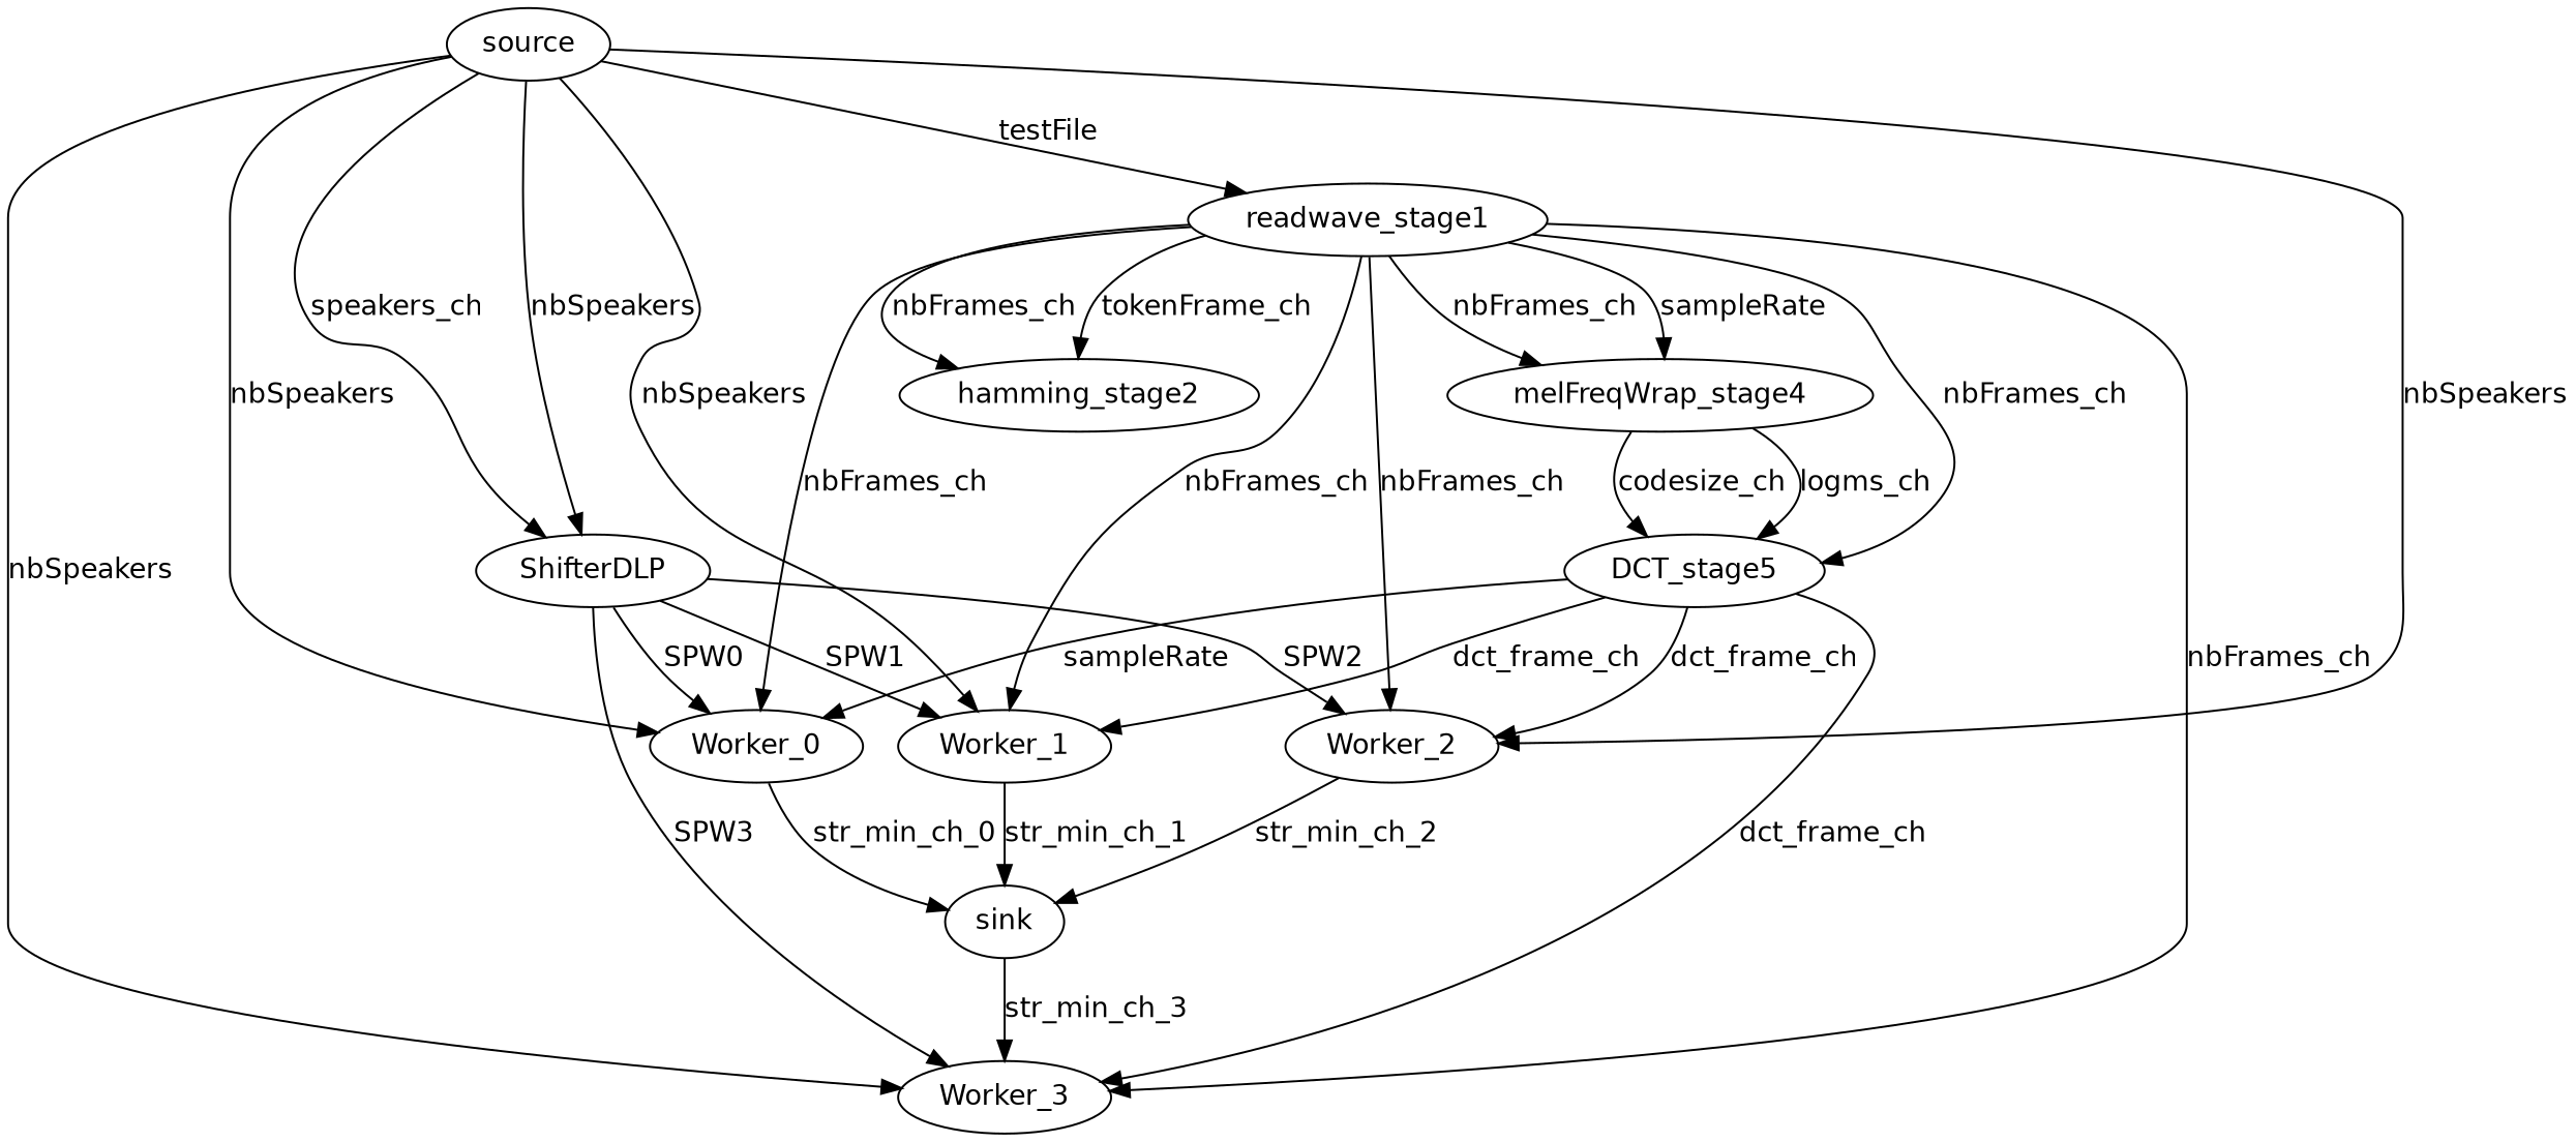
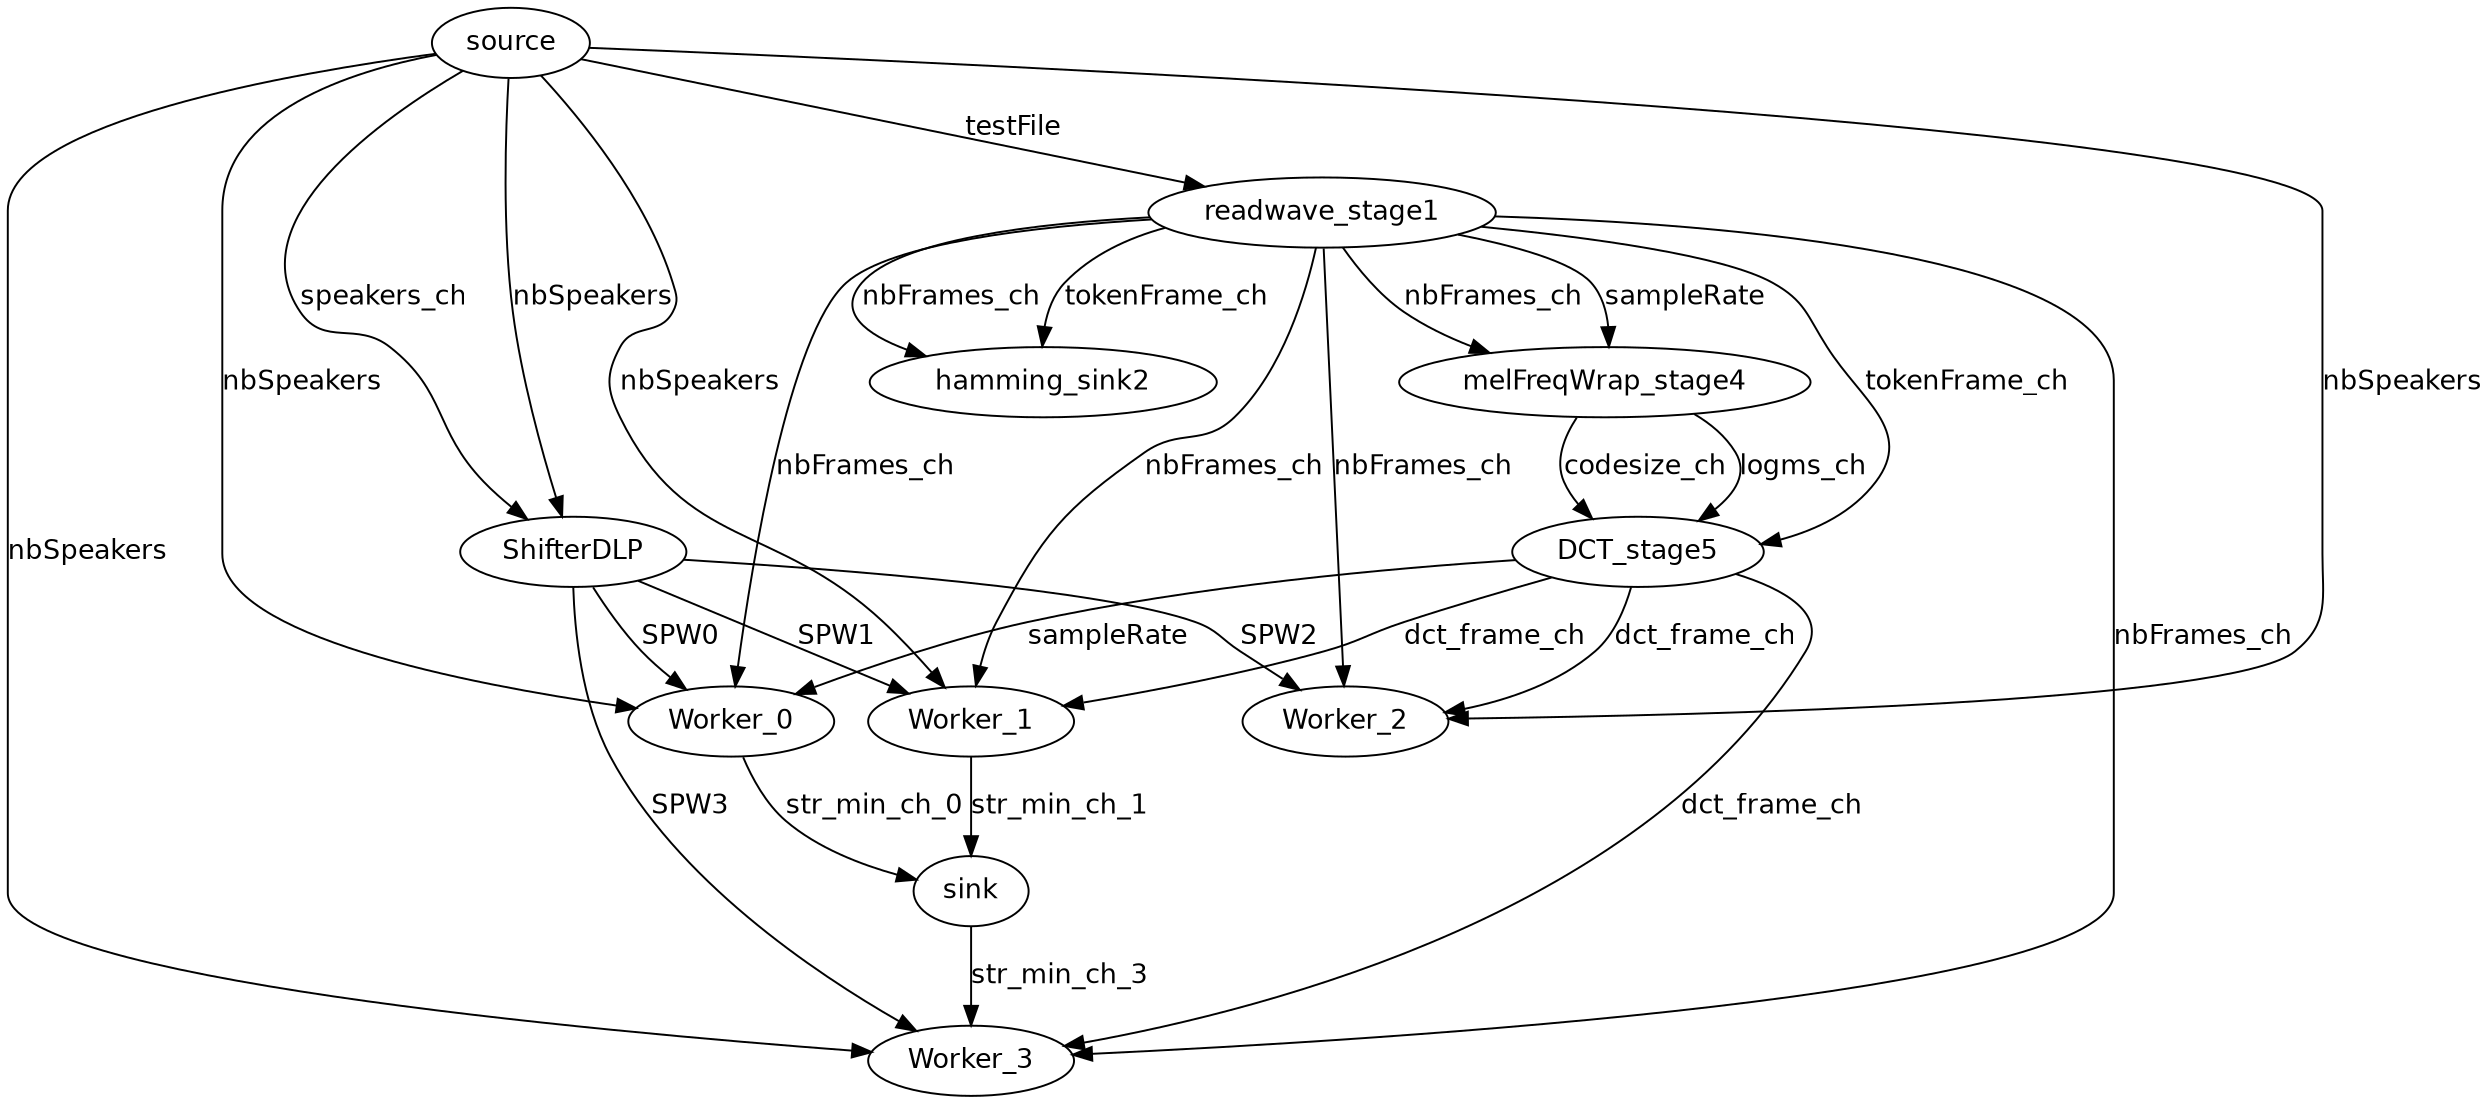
  digraph {
    fontname="DejaVu Sans"
    node [fontname="DejaVu Sans"]
    edge [fontname="DejaVu Sans"]
    n1 [label=source]
    n2 [label=readwave_stage1]
    n3 [label=ShifterDLP]
    n4 [label=Worker_0]
    n5 [label=Worker_1]
    n6 [label=Worker_2]
    n7 [label=Worker_3]
-   n8 [label=hamming_stage2]
+   n8 [label=hamming_sink2]
    n9 [label=melFreqWrap_stage4]
    n10 [label=DCT_stage5]
    n11 [label=sink]
    n1 -> n2 [label=testFile]
    n1 -> n3 [label=speakers_ch]
    n1 -> n3 [label=nbSpeakers]
    n1 -> n4 [label=nbSpeakers]
    n1 -> n5 [label=nbSpeakers]
    n1 -> n6 [label=nbSpeakers]
    n1 -> n7 [label=nbSpeakers]
    n2 -> n4 [label=nbFrames_ch]
    n2 -> n5 [label=nbFrames_ch]
    n2 -> n6 [label=nbFrames_ch]
    n2 -> n7 [label=nbFrames_ch]
    n2 -> n8 [label=tokenFrame_ch]
    n2 -> n8 [label=nbFrames_ch]
    n2 -> n9 [label=sampleRate]
    n2 -> n9 [label=nbFrames_ch]
-   n2 -> n10 [label=nbFrames_ch]
+   n2 -> n10 [label=tokenFrame_ch]
    n3 -> n4 [label=SPW0]
    n3 -> n5 [label=SPW1]
    n3 -> n6 [label=SPW2]
    n3 -> n7 [label=SPW3]
    n4 -> n11 [label=str_min_ch_0]
    n5 -> n11 [label=str_min_ch_1]
-   n6 -> n11 [label=str_min_ch_2]
    n9 -> n10 [label=logms_ch]
    n9 -> n10 [label=codesize_ch]
    n10 -> n4 [label=sampleRate]
    n10 -> n5 [label=dct_frame_ch]
    n10 -> n6 [label=dct_frame_ch]
    n10 -> n7 [label=dct_frame_ch]
    n11 -> n7 [label=str_min_ch_3]
  }
